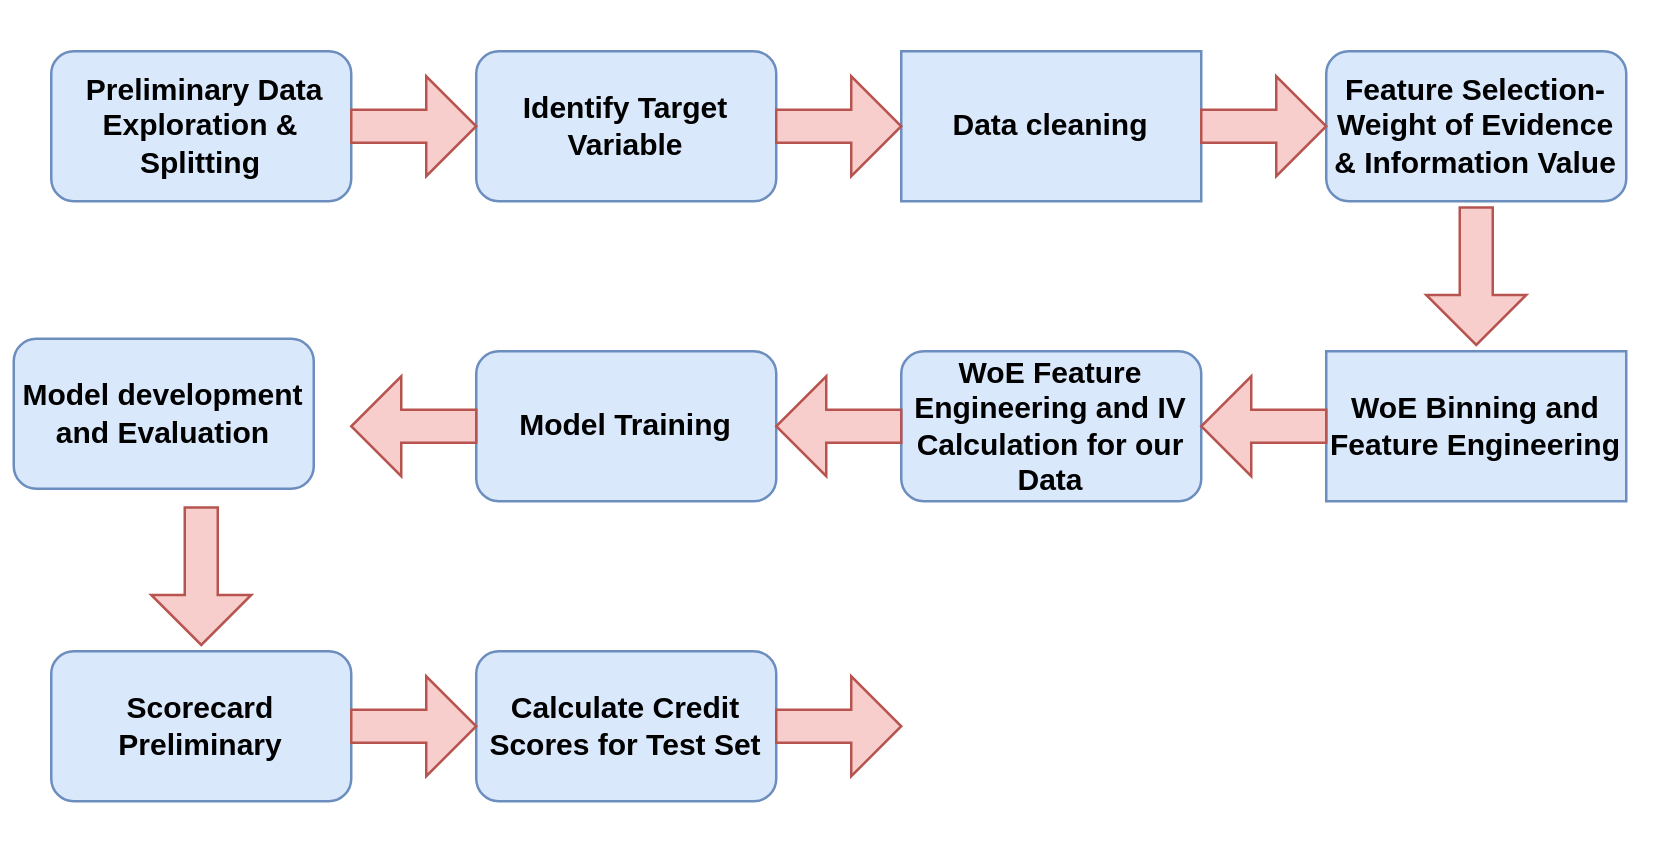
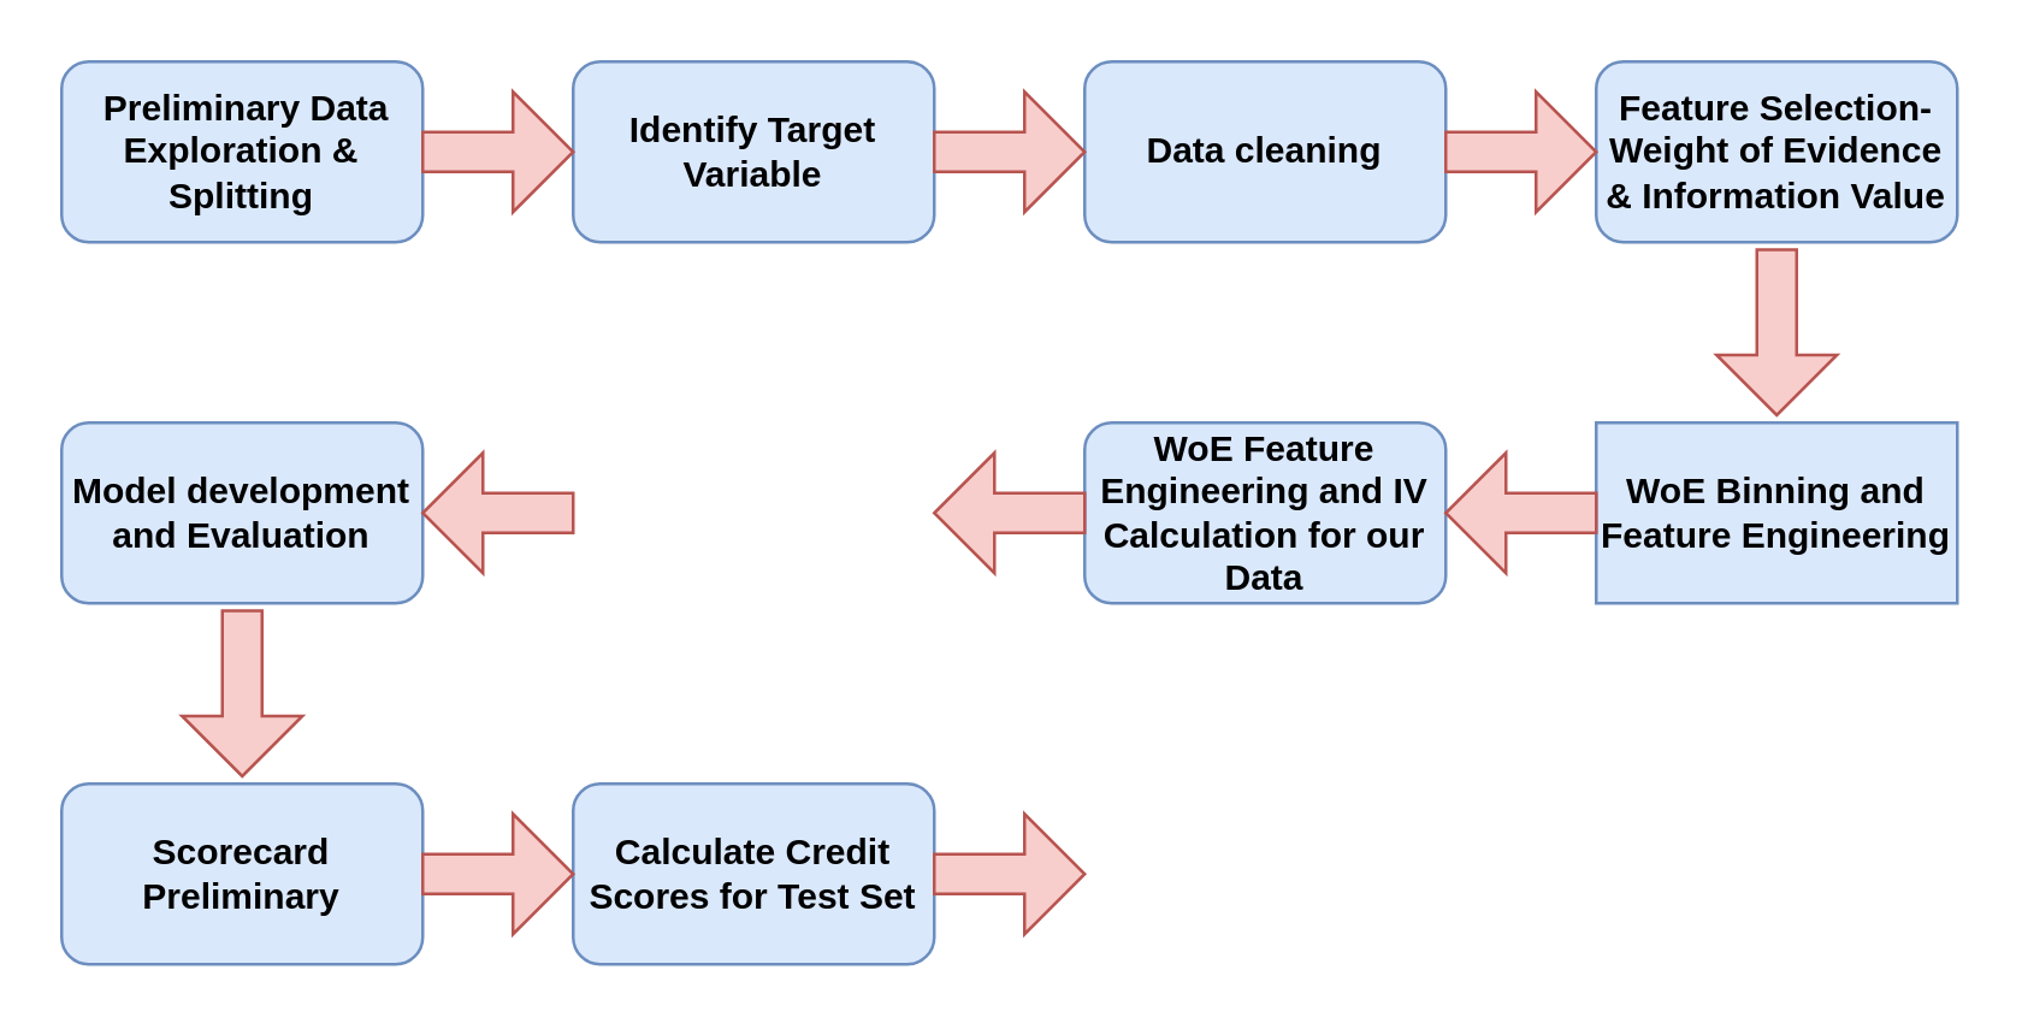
  <mxCell id="0" />
  <mxCell id="1" parent="0" />
- <mxCell id="2" value="&lt;b&gt;Data cleaning&lt;/b&gt;" style="whiteSpace=wrap;html=1;fillColor=#dae8fc;strokeColor=#6c8ebf;rounded=0;" vertex="1" parent="1"><mxGeometry x="360" y="20" width="120" height="60" as="geometry" /></mxCell>
+ <mxCell id="2" value="&lt;b&gt;Data cleaning&lt;/b&gt;" style="rounded=1;whiteSpace=wrap;html=1;fillColor=#dae8fc;strokeColor=#6c8ebf;" vertex="1" parent="1"><mxGeometry x="360" y="20" width="120" height="60" as="geometry" /></mxCell>
  <mxCell id="3" value="&lt;b&gt;Identify Target Variable&lt;/b&gt;" style="rounded=1;whiteSpace=wrap;html=1;fillColor=#dae8fc;strokeColor=#6c8ebf;" vertex="1" parent="1"><mxGeometry x="190" y="20" width="120" height="60" as="geometry" /></mxCell>
  <mxCell id="4" value="&lt;b&gt;&amp;nbsp;Preliminary Data Exploration &amp;amp; Splitting&lt;/b&gt;" style="rounded=1;whiteSpace=wrap;html=1;fillColor=#dae8fc;strokeColor=#6c8ebf;" vertex="1" parent="1"><mxGeometry x="20" y="20" width="120" height="60" as="geometry" /></mxCell>
- <mxCell id="5" value="&lt;b&gt;Model development and Evaluation&lt;/b&gt;" style="rounded=1;whiteSpace=wrap;html=1;fillColor=#dae8fc;strokeColor=#6c8ebf;" vertex="1" parent="1"><mxGeometry x="5" y="135" width="120" height="60" as="geometry" /></mxCell>
+ <mxCell id="5" value="&lt;b&gt;Model development and Evaluation&lt;/b&gt;" style="rounded=1;whiteSpace=wrap;html=1;fillColor=#dae8fc;strokeColor=#6c8ebf;" vertex="1" parent="1"><mxGeometry x="20" y="140" width="120" height="60" as="geometry" /></mxCell>
  <mxCell id="6" value="&lt;b&gt;Feature Selection- Weight of Evidence &amp;amp; Information Value&lt;/b&gt;" style="rounded=1;whiteSpace=wrap;html=1;fillColor=#dae8fc;strokeColor=#6c8ebf;" vertex="1" parent="1"><mxGeometry x="530" y="20" width="120" height="60" as="geometry" /></mxCell>
- <mxCell id="7" value="&lt;b&gt;Model Training&lt;/b&gt;" style="rounded=1;whiteSpace=wrap;html=1;fillColor=#dae8fc;strokeColor=#6c8ebf;" vertex="1" parent="1"><mxGeometry x="190" y="140" width="120" height="60" as="geometry" /></mxCell>
  <mxCell id="8" value="&lt;b&gt;WoE Feature Engineering and IV Calculation for our Data&lt;/b&gt;" style="rounded=1;whiteSpace=wrap;html=1;fillColor=#dae8fc;strokeColor=#6c8ebf;" vertex="1" parent="1"><mxGeometry x="360" y="140" width="120" height="60" as="geometry" /></mxCell>
  <mxCell id="9" value="&lt;b&gt;WoE Binning and Feature Engineering&lt;/b&gt;" style="whiteSpace=wrap;html=1;fillColor=#dae8fc;strokeColor=#6c8ebf;rounded=0;" vertex="1" parent="1"><mxGeometry x="530" y="140" width="120" height="60" as="geometry" /></mxCell>
  <mxCell id="10" value="&lt;b&gt;Scorecard Preliminary&lt;/b&gt;" style="rounded=1;whiteSpace=wrap;html=1;fillColor=#dae8fc;strokeColor=#6c8ebf;" vertex="1" parent="1"><mxGeometry x="20" y="260" width="120" height="60" as="geometry" /></mxCell>
  <mxCell id="11" value="&lt;b&gt;Calculate Credit Scores for Test Set&lt;/b&gt;" style="rounded=1;whiteSpace=wrap;html=1;fillColor=#dae8fc;strokeColor=#6c8ebf;" vertex="1" parent="1"><mxGeometry x="190" y="260" width="120" height="60" as="geometry" /></mxCell>
  <mxCell id="12" value="" style="html=1;shadow=0;dashed=0;align=center;verticalAlign=middle;shape=mxgraph.arrows2.arrow;dy=0.67;dx=20;notch=0;fillColor=#f8cecc;strokeColor=#b85450;" vertex="1" parent="1"><mxGeometry x="310" y="30" width="50" height="40" as="geometry" /></mxCell>
  <mxCell id="13" value="" style="html=1;shadow=0;dashed=0;align=center;verticalAlign=middle;shape=mxgraph.arrows2.arrow;dy=0.67;dx=20;notch=0;fillColor=#f8cecc;strokeColor=#b85450;" vertex="1" parent="1"><mxGeometry x="140" y="30" width="50" height="40" as="geometry" /></mxCell>
  <mxCell id="14" value="" style="html=1;shadow=0;dashed=0;align=center;verticalAlign=middle;shape=mxgraph.arrows2.arrow;dy=0.67;dx=20;notch=0;fillColor=#f8cecc;strokeColor=#b85450;" vertex="1" parent="1"><mxGeometry x="480" y="30" width="50" height="40" as="geometry" /></mxCell>
  <mxCell id="15" value="" style="html=1;shadow=0;dashed=0;align=center;verticalAlign=middle;shape=mxgraph.arrows2.arrow;dy=0.67;dx=20;notch=0;fillColor=#f8cecc;strokeColor=#b85450;" vertex="1" parent="1"><mxGeometry x="310" y="270" width="50" height="40" as="geometry" /></mxCell>
  <mxCell id="16" value="" style="html=1;shadow=0;dashed=0;align=center;verticalAlign=middle;shape=mxgraph.arrows2.arrow;dy=0.67;dx=20;notch=0;fillColor=#f8cecc;strokeColor=#b85450;" vertex="1" parent="1"><mxGeometry x="140" y="270" width="50" height="40" as="geometry" /></mxCell>
  <mxCell id="17" value="" style="html=1;shadow=0;dashed=0;align=center;verticalAlign=middle;shape=mxgraph.arrows2.arrow;dy=0.67;dx=20;notch=0;rotation=-180;fillColor=#f8cecc;strokeColor=#b85450;" vertex="1" parent="1"><mxGeometry x="480" y="150" width="50" height="40" as="geometry" /></mxCell>
  <mxCell id="18" value="" style="html=1;shadow=0;dashed=0;align=center;verticalAlign=middle;shape=mxgraph.arrows2.arrow;dy=0.67;dx=20;notch=0;rotation=-180;fillColor=#f8cecc;strokeColor=#b85450;" vertex="1" parent="1"><mxGeometry x="310" y="150" width="50" height="40" as="geometry" /></mxCell>
  <mxCell id="19" value="" style="html=1;shadow=0;dashed=0;align=center;verticalAlign=middle;shape=mxgraph.arrows2.arrow;dy=0.67;dx=20;notch=0;rotation=-180;fillColor=#f8cecc;strokeColor=#b85450;" vertex="1" parent="1"><mxGeometry x="140" y="150" width="50" height="40" as="geometry" /></mxCell>
  <mxCell id="20" value="" style="html=1;shadow=0;dashed=0;align=center;verticalAlign=middle;shape=mxgraph.arrows2.arrow;dy=0.67;dx=20;notch=0;rotation=90;fillColor=#f8cecc;strokeColor=#b85450;" vertex="1" parent="1"><mxGeometry x="562.5" y="90" width="55" height="40" as="geometry" /></mxCell>
  <mxCell id="21" value="" style="html=1;shadow=0;dashed=0;align=center;verticalAlign=middle;shape=mxgraph.arrows2.arrow;dy=0.67;dx=20;notch=0;rotation=90;fillColor=#f8cecc;strokeColor=#b85450;" vertex="1" parent="1"><mxGeometry x="52.5" y="210" width="55" height="40" as="geometry" /></mxCell>
